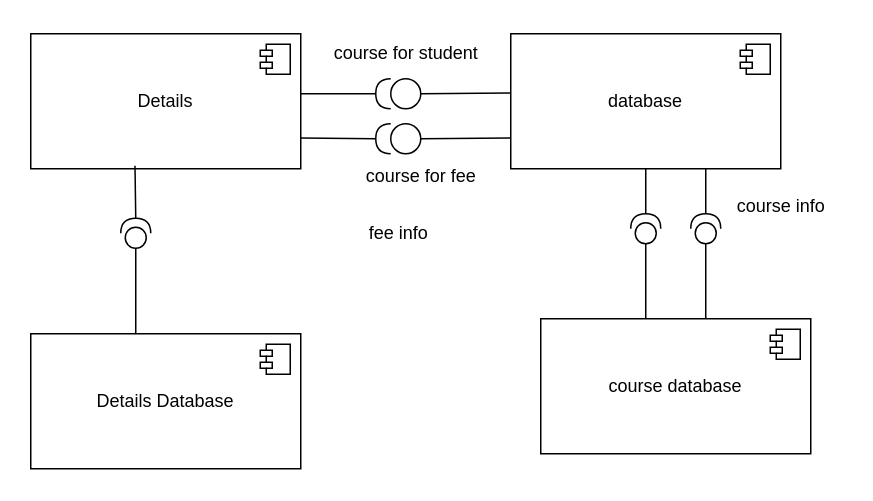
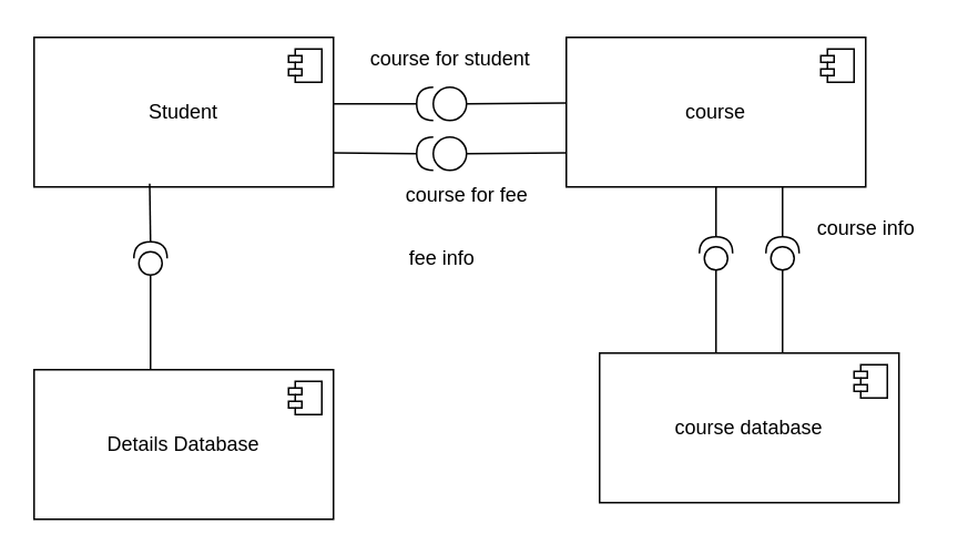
  <mxCell id="0" />
  <mxCell id="1" parent="0" />
- <mxCell id="2" value="Details" style="html=1;dropTarget=0;whiteSpace=wrap;" vertex="1" parent="1"><mxGeometry x="20" y="22" width="180" height="90" as="geometry" /></mxCell>
+ <mxCell id="2" value="Student" style="html=1;dropTarget=0;whiteSpace=wrap;" vertex="1" parent="1"><mxGeometry x="20" y="22" width="180" height="90" as="geometry" /></mxCell>
  <mxCell id="3" value="" style="shape=module;jettyWidth=8;jettyHeight=4;" vertex="1" parent="2"><mxGeometry x="1" width="20" height="20" relative="1" as="geometry"><mxPoint x="-27" y="7" as="offset" /></mxGeometry></mxCell>
- <mxCell id="4" value="database" style="html=1;dropTarget=0;whiteSpace=wrap;" vertex="1" parent="1"><mxGeometry x="340" y="22" width="180" height="90" as="geometry" /></mxCell>
+ <mxCell id="4" value="course" style="html=1;dropTarget=0;whiteSpace=wrap;" vertex="1" parent="1"><mxGeometry x="340" y="22" width="180" height="90" as="geometry" /></mxCell>
  <mxCell id="5" value="" style="shape=module;jettyWidth=8;jettyHeight=4;" vertex="1" parent="4"><mxGeometry x="1" width="20" height="20" relative="1" as="geometry"><mxPoint x="-27" y="7" as="offset" /></mxGeometry></mxCell>
  <mxCell id="6" value="Details Database" style="html=1;dropTarget=0;whiteSpace=wrap;" vertex="1" parent="1"><mxGeometry x="20" y="222" width="180" height="90" as="geometry" /></mxCell>
  <mxCell id="7" value="" style="shape=module;jettyWidth=8;jettyHeight=4;" vertex="1" parent="6"><mxGeometry x="1" width="20" height="20" relative="1" as="geometry"><mxPoint x="-27" y="7" as="offset" /></mxGeometry></mxCell>
  <mxCell id="8" value="" style="ellipse;whiteSpace=wrap;html=1;aspect=fixed;" vertex="1" parent="1"><mxGeometry x="260" y="52" width="20" height="20" as="geometry" /></mxCell>
  <mxCell id="9" value="" style="endArrow=none;html=1;rounded=0;exitX=1;exitY=0.5;exitDx=0;exitDy=0;" edge="1" parent="1" source="8"><mxGeometry width="50" height="50" relative="1" as="geometry"><mxPoint x="300" y="61.5" as="sourcePoint" /><mxPoint x="340" y="61.5" as="targetPoint" /></mxGeometry></mxCell>
  <mxCell id="10" value="" style="ellipse;whiteSpace=wrap;html=1;aspect=fixed;" vertex="1" parent="1"><mxGeometry x="260" y="82" width="20" height="20" as="geometry" /></mxCell>
  <mxCell id="11" value="" style="endArrow=none;html=1;rounded=0;exitX=1;exitY=0.5;exitDx=0;exitDy=0;" edge="1" parent="1"><mxGeometry width="50" height="50" relative="1" as="geometry"><mxPoint x="280" y="92" as="sourcePoint" /><mxPoint x="340" y="91.5" as="targetPoint" /></mxGeometry></mxCell>
  <mxCell id="12" value="" style="endArrow=none;html=1;rounded=0;" edge="1" parent="1" target="17"><mxGeometry width="50" height="50" relative="1" as="geometry"><mxPoint x="200" y="62" as="sourcePoint" /><mxPoint x="240" y="62" as="targetPoint" /></mxGeometry></mxCell>
  <mxCell id="13" value="" style="endArrow=none;html=1;rounded=0;" edge="1" parent="1" target="16"><mxGeometry width="50" height="50" relative="1" as="geometry"><mxPoint x="200" y="91.5" as="sourcePoint" /><mxPoint x="240" y="91.5" as="targetPoint" /></mxGeometry></mxCell>
  <mxCell id="14" value="course for student" style="text;html=1;align=center;verticalAlign=middle;resizable=0;points=[];autosize=1;strokeColor=none;fillColor=none;" vertex="1" parent="1"><mxGeometry x="210" y="20" width="120" height="30" as="geometry" /></mxCell>
  <mxCell id="15" value="course for fee" style="text;html=1;align=center;verticalAlign=middle;resizable=0;points=[];autosize=1;strokeColor=none;fillColor=none;" vertex="1" parent="1"><mxGeometry x="230" y="102" width="100" height="30" as="geometry" /></mxCell>
  <mxCell id="16" value="" style="shape=requiredInterface;html=1;verticalLabelPosition=bottom;sketch=0;direction=west;" vertex="1" parent="1"><mxGeometry x="250" y="82" width="10" height="20" as="geometry" /></mxCell>
  <mxCell id="17" value="" style="shape=requiredInterface;html=1;verticalLabelPosition=bottom;sketch=0;direction=west;" vertex="1" parent="1"><mxGeometry x="250" y="52" width="10" height="20" as="geometry" /></mxCell>
  <mxCell id="18" value="" style="shape=providedRequiredInterface;html=1;verticalLabelPosition=bottom;sketch=0;direction=north;" vertex="1" parent="1"><mxGeometry x="80" y="145" width="20" height="20" as="geometry" /></mxCell>
  <mxCell id="19" value="" style="endArrow=none;html=1;rounded=0;exitX=1;exitY=0.5;exitDx=0;exitDy=0;exitPerimeter=0;" edge="1" parent="1" source="18"><mxGeometry width="50" height="50" relative="1" as="geometry"><mxPoint x="90" y="142" as="sourcePoint" /><mxPoint x="89.5" y="110" as="targetPoint" /><Array as="points" /></mxGeometry></mxCell>
  <mxCell id="20" value="course database" style="html=1;dropTarget=0;whiteSpace=wrap;" vertex="1" parent="1"><mxGeometry x="360" y="212" width="180" height="90" as="geometry" /></mxCell>
  <mxCell id="21" value="" style="shape=module;jettyWidth=8;jettyHeight=4;" vertex="1" parent="20"><mxGeometry x="1" width="20" height="20" relative="1" as="geometry"><mxPoint x="-27" y="7" as="offset" /></mxGeometry></mxCell>
  <mxCell id="22" value="" style="shape=providedRequiredInterface;html=1;verticalLabelPosition=bottom;sketch=0;direction=north;" vertex="1" parent="1"><mxGeometry x="420" y="142" width="20" height="20" as="geometry" /></mxCell>
  <mxCell id="23" value="" style="endArrow=none;html=1;rounded=0;exitX=1;exitY=0.5;exitDx=0;exitDy=0;exitPerimeter=0;" edge="1" parent="1" source="22"><mxGeometry width="50" height="50" relative="1" as="geometry"><mxPoint x="430" y="132" as="sourcePoint" /><mxPoint x="430" y="112" as="targetPoint" /></mxGeometry></mxCell>
  <mxCell id="24" value="" style="endArrow=none;html=1;rounded=0;exitX=0.389;exitY=0;exitDx=0;exitDy=0;exitPerimeter=0;" edge="1" parent="1" source="20"><mxGeometry width="50" height="50" relative="1" as="geometry"><mxPoint x="430" y="202" as="sourcePoint" /><mxPoint x="430" y="162" as="targetPoint" /></mxGeometry></mxCell>
  <mxCell id="25" value="" style="shape=providedRequiredInterface;html=1;verticalLabelPosition=bottom;sketch=0;direction=north;" vertex="1" parent="1"><mxGeometry x="460" y="142" width="20" height="20" as="geometry" /></mxCell>
  <mxCell id="26" value="" style="endArrow=none;html=1;rounded=0;exitX=1;exitY=0.5;exitDx=0;exitDy=0;exitPerimeter=0;" edge="1" parent="1" source="25"><mxGeometry width="50" height="50" relative="1" as="geometry"><mxPoint x="430" y="162" as="sourcePoint" /><mxPoint x="470" y="112" as="targetPoint" /></mxGeometry></mxCell>
  <mxCell id="27" value="" style="endArrow=none;html=1;rounded=0;" edge="1" parent="1"><mxGeometry width="50" height="50" relative="1" as="geometry"><mxPoint x="470" y="212" as="sourcePoint" /><mxPoint x="470" y="162" as="targetPoint" /></mxGeometry></mxCell>
  <mxCell id="28" value="fee info" style="text;html=1;align=center;verticalAlign=middle;resizable=0;points=[];autosize=1;strokeColor=none;fillColor=none;" vertex="1" parent="1"><mxGeometry x="235" y="140" width="60" height="30" as="geometry" /></mxCell>
  <mxCell id="29" value="course info" style="text;html=1;align=center;verticalAlign=middle;resizable=0;points=[];autosize=1;strokeColor=none;fillColor=none;" vertex="1" parent="1"><mxGeometry x="480" y="122" width="80" height="30" as="geometry" /></mxCell>
  <mxCell id="30" value="" style="endArrow=none;html=1;rounded=0;exitX=0.389;exitY=0;exitDx=0;exitDy=0;exitPerimeter=0;entryX=0;entryY=0.5;entryDx=0;entryDy=0;entryPerimeter=0;" edge="1" parent="1" source="6" target="18"><mxGeometry width="50" height="50" relative="1" as="geometry"><mxPoint x="40" y="212" as="sourcePoint" /><mxPoint x="90" y="172" as="targetPoint" /></mxGeometry></mxCell>
